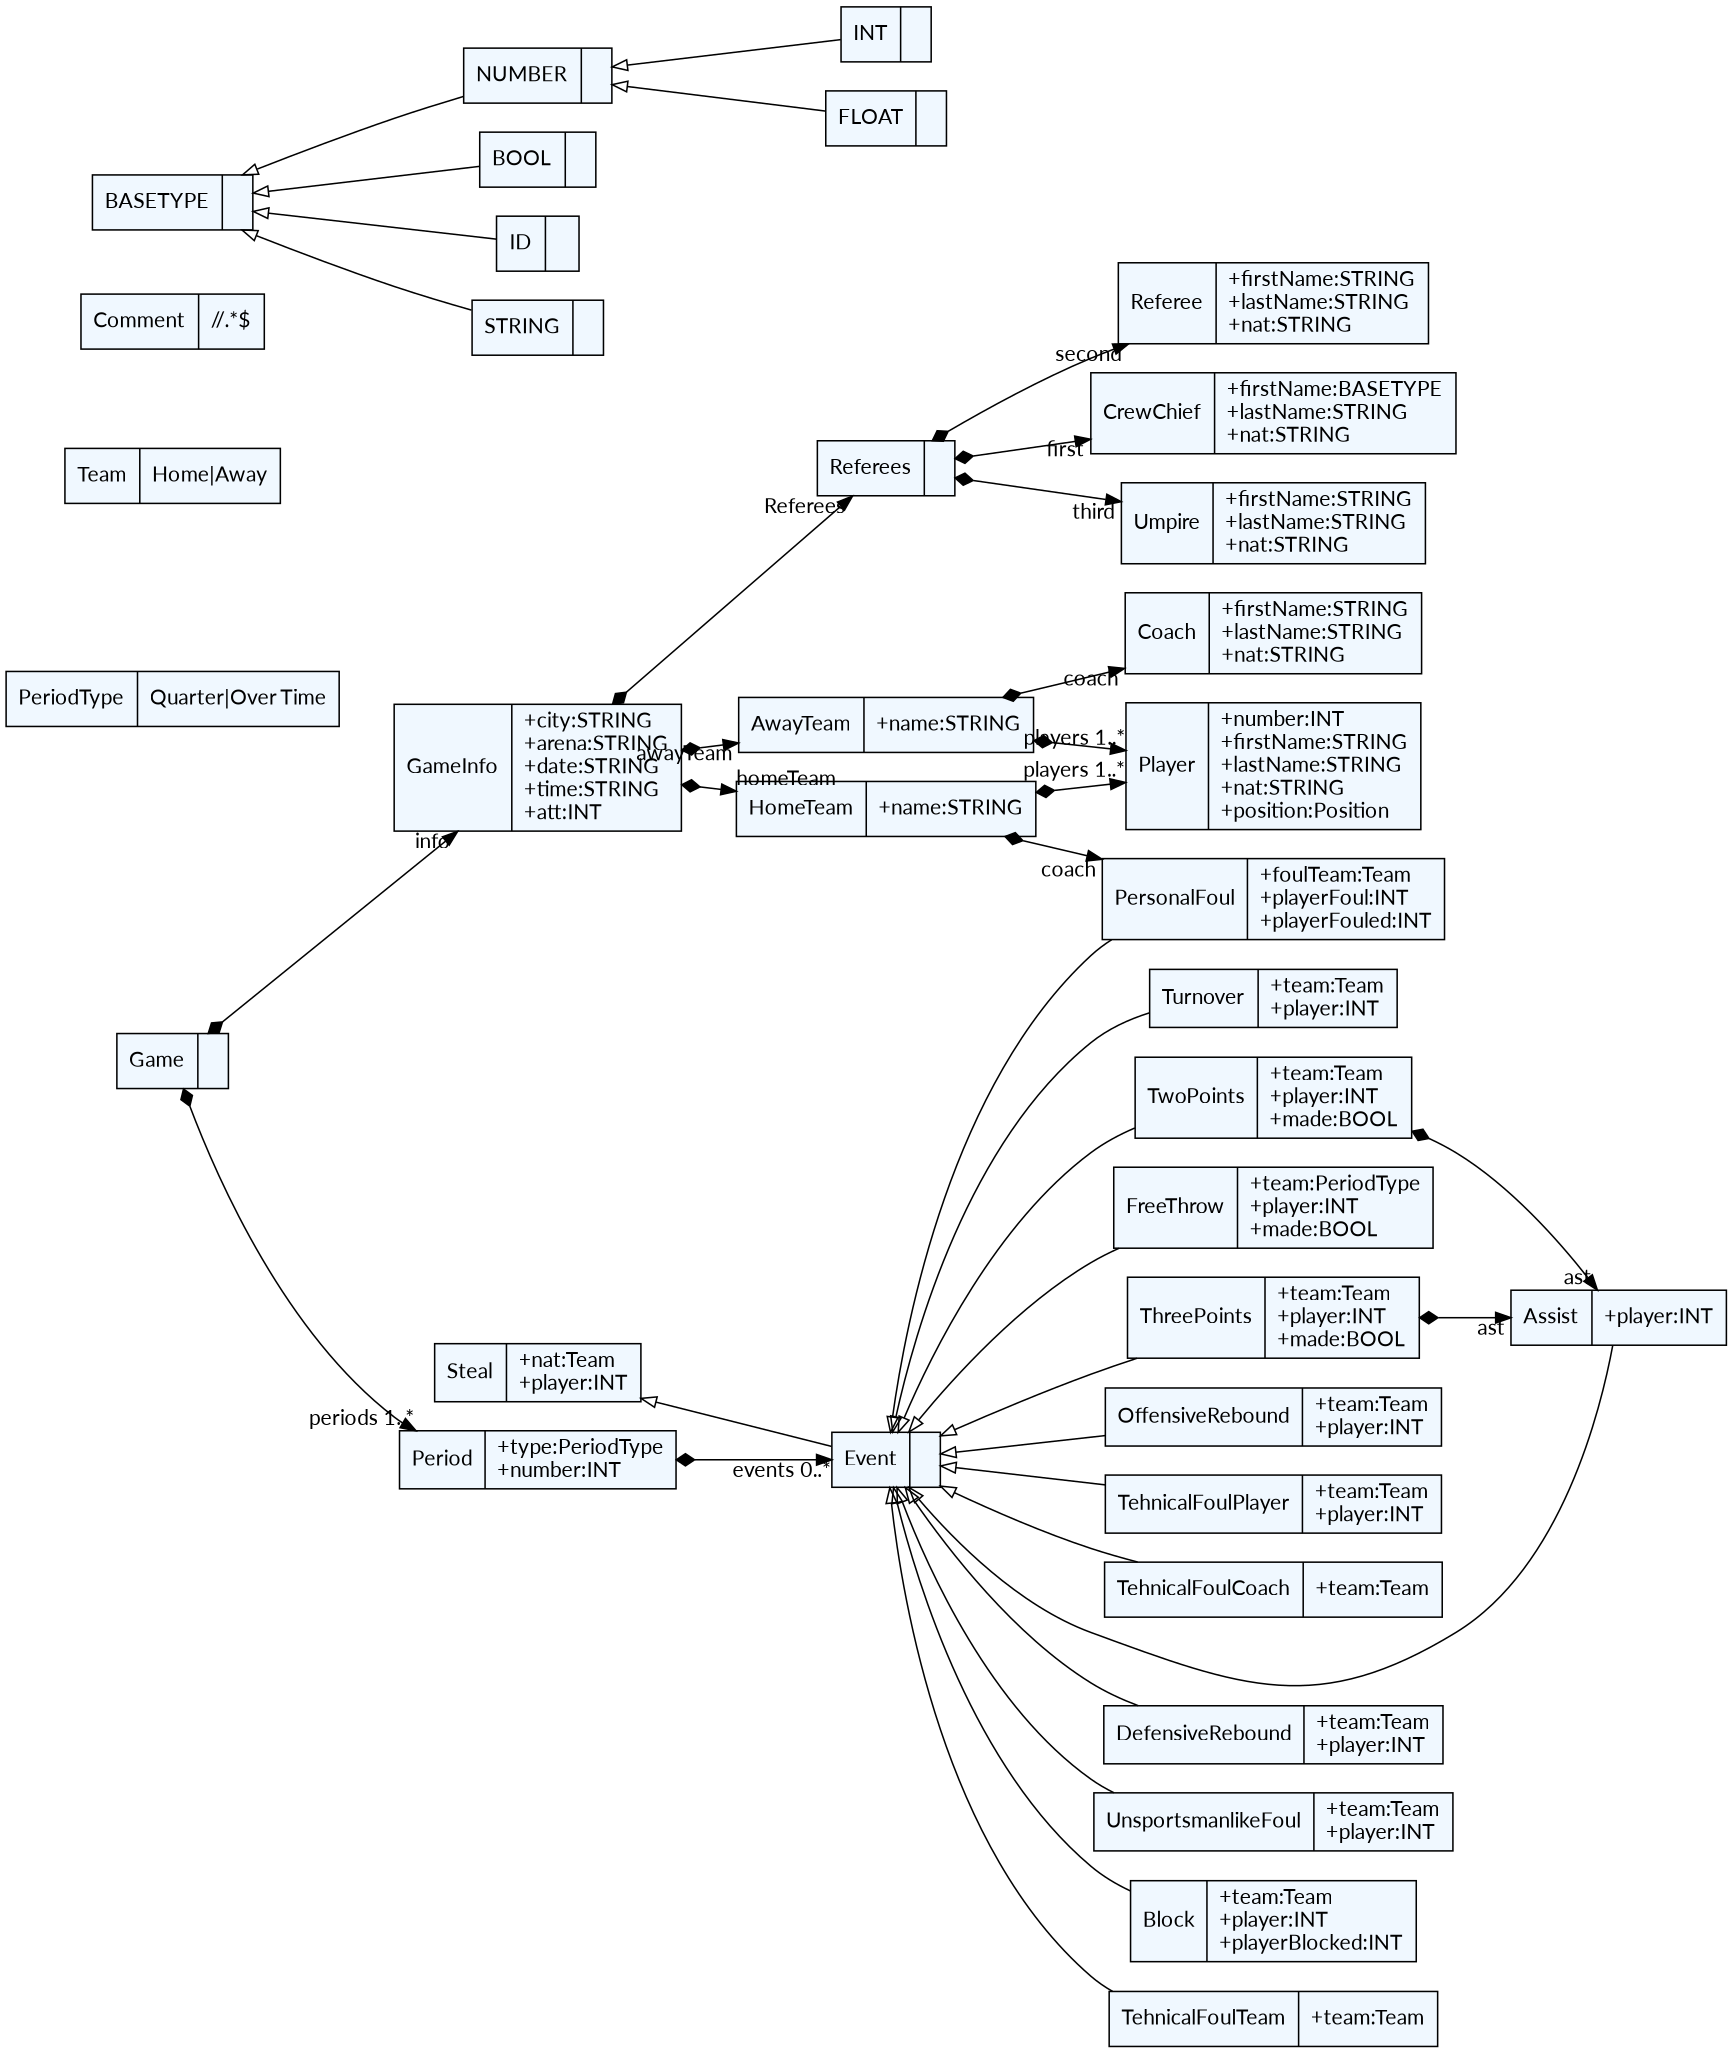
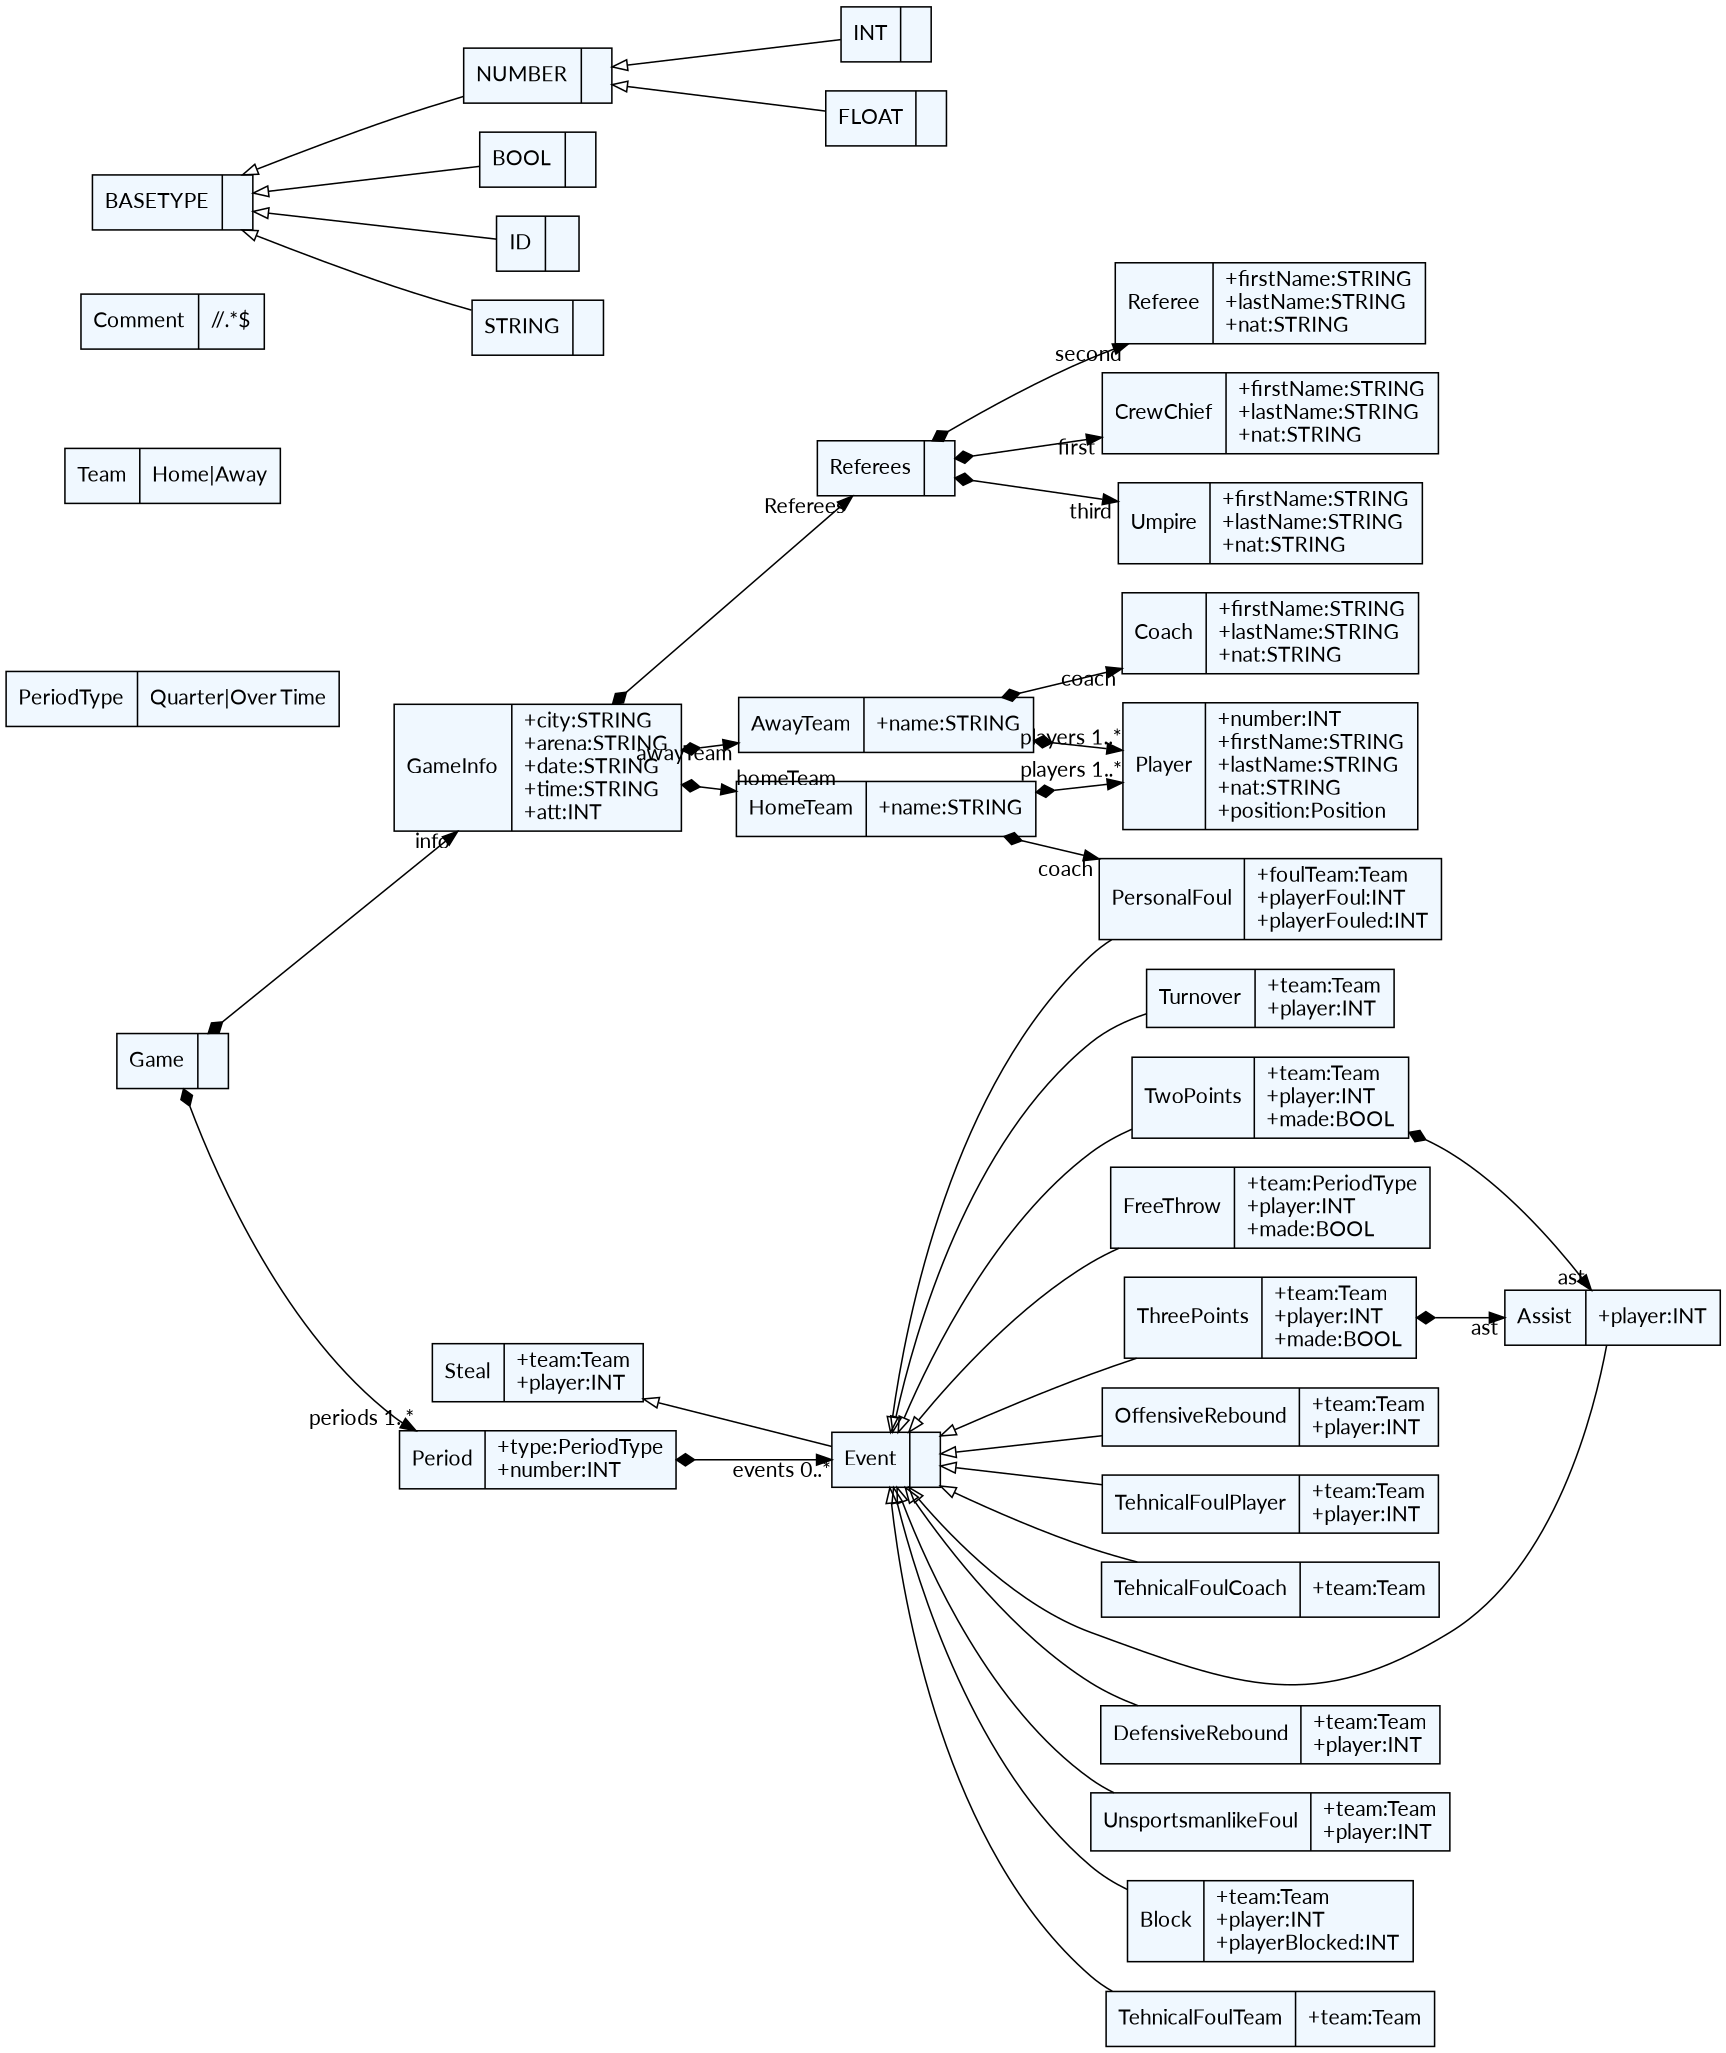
  digraph {
    fontname=Lato
    fontsize=8
    rankdir=LR
    node [fillcolor=aliceblue fontname=Lato shape=record style=filled]
    edge [arrowtail=empty dir=back fontname=Lato]
    n1 [label="{HomeTeam|+name:STRING\l}"]
    n2 [label="{Player|+number:INT\l+firstName:STRING\l+lastName:STRING\l+nat:STRING\l+position:Position\l}"]
    n3 [label="{PersonalFoul|+foulTeam:Team\l+playerFoul:INT\l+playerFouled:INT\l}"]
    n4 [label="{Coach|+firstName:STRING\l+lastName:STRING\l+nat:STRING\l}"]
    n5 [label="{Umpire|+firstName:STRING\l+lastName:STRING\l+nat:STRING\l}"]
    n6 [label="{PeriodType|Quarter\|Over Time}"]
    n7 [label="{TehnicalFoulCoach|+team:Team\l}"]
    n8 [label="{Assist|+player:INT\l}"]
    n9 [label="{GameInfo|+city:STRING\l+arena:STRING\l+date:STRING\l+time:STRING\l+att:INT\l}"]
    n10 [label="{Referees|}"]
    n11 [label="{AwayTeam|+name:STRING\l}"]
    n12 [label="{Referee|+firstName:STRING\l+lastName:STRING\l+nat:STRING\l}"]
-   n13 [label="{CrewChief|+firstName:BASETYPE\l+lastName:STRING\l+nat:STRING\l}"]
+   n13 [label="{CrewChief|+firstName:STRING\l+lastName:STRING\l+nat:STRING\l}"]
    n14 [label="{DefensiveRebound|+team:Team\l+player:INT\l}"]
    n15 [label="{UnsportsmanlikeFoul|+team:Team\l+player:INT\l}"]
    n16 [label="{Block|+team:Team\l+player:INT\l+playerBlocked:INT\l}"]
    n17 [label="{TehnicalFoulTeam|+team:Team\l}"]
    n18 [label="{Turnover|+team:Team\l+player:INT\l}"]
    n19 [label="{Team|Home\|Away}"]
    n20 [label="{TwoPoints|+team:Team\l+player:INT\l+made:BOOL\l}"]
    n21 [label="{Period|+type:PeriodType\l+number:INT\l}"]
    n22 [label="{Event|}"]
    n23 [label="{FreeThrow|+team:PeriodType\l+player:INT\l+made:BOOL\l}"]
    n24 [label="{ThreePoints|+team:Team\l+player:INT\l+made:BOOL\l}"]
    n25 [label="{OffensiveRebound|+team:Team\l+player:INT\l}"]
    n26 [label="{TehnicalFoulPlayer|+team:Team\l+player:INT\l}"]
-   n27 [label="{Steal|+nat:Team\l+player:INT\l}"]
+   n27 [label="{Steal|+team:Team\l+player:INT\l}"]
    n28 [label="{Game|}"]
    n29 [label="{Comment|\/\/.*$}"]
    n30 [label="{BASETYPE|}"]
    n31 [label="{NUMBER|}"]
    n32 [label="{BOOL|}"]
    n33 [label="{ID|}"]
    n34 [label="{STRING|}"]
    n35 [label="{INT|}"]
    n36 [label="{FLOAT|}"]
    n1 -> n2 [arrowtail=diamond dir=both headlabel="players 1..*"]
    n1 -> n3 [arrowtail=diamond dir=both headlabel="coach "]
    n9 -> n1 [arrowtail=diamond dir=both headlabel="homeTeam "]
    n9 -> n10 [arrowtail=diamond dir=both headlabel="Referees "]
    n9 -> n11 [arrowtail=diamond dir=both headlabel="awayTeam "]
    n10 -> n5 [arrowtail=diamond dir=both headlabel="third "]
    n10 -> n12 [arrowtail=diamond dir=both headlabel="second "]
    n10 -> n13 [arrowtail=diamond dir=both headlabel="first "]
    n11 -> n2 [arrowtail=diamond dir=both headlabel="players 1..*"]
    n11 -> n4 [arrowtail=diamond dir=both headlabel="coach "]
    n20 -> n8 [arrowtail=diamond dir=both headlabel="ast "]
    n21 -> n22 [arrowtail=diamond dir=both headlabel="events 0..*"]
    n22 -> n3
    n22 -> n7
    n22 -> n8
    n22 -> n14
    n22 -> n15
    n22 -> n16
    n22 -> n17
    n22 -> n18
    n22 -> n20
    n22 -> n23
    n22 -> n24
    n22 -> n25
    n22 -> n26
    n24 -> n8 [arrowtail=diamond dir=both headlabel="ast "]
    n27 -> n22
    n28 -> n9 [arrowtail=diamond dir=both headlabel="info "]
    n28 -> n21 [arrowtail=diamond dir=both headlabel="periods 1..*"]
    n30 -> n31
    n30 -> n32
    n30 -> n33
    n30 -> n34
    n31 -> n35
    n31 -> n36
  }
